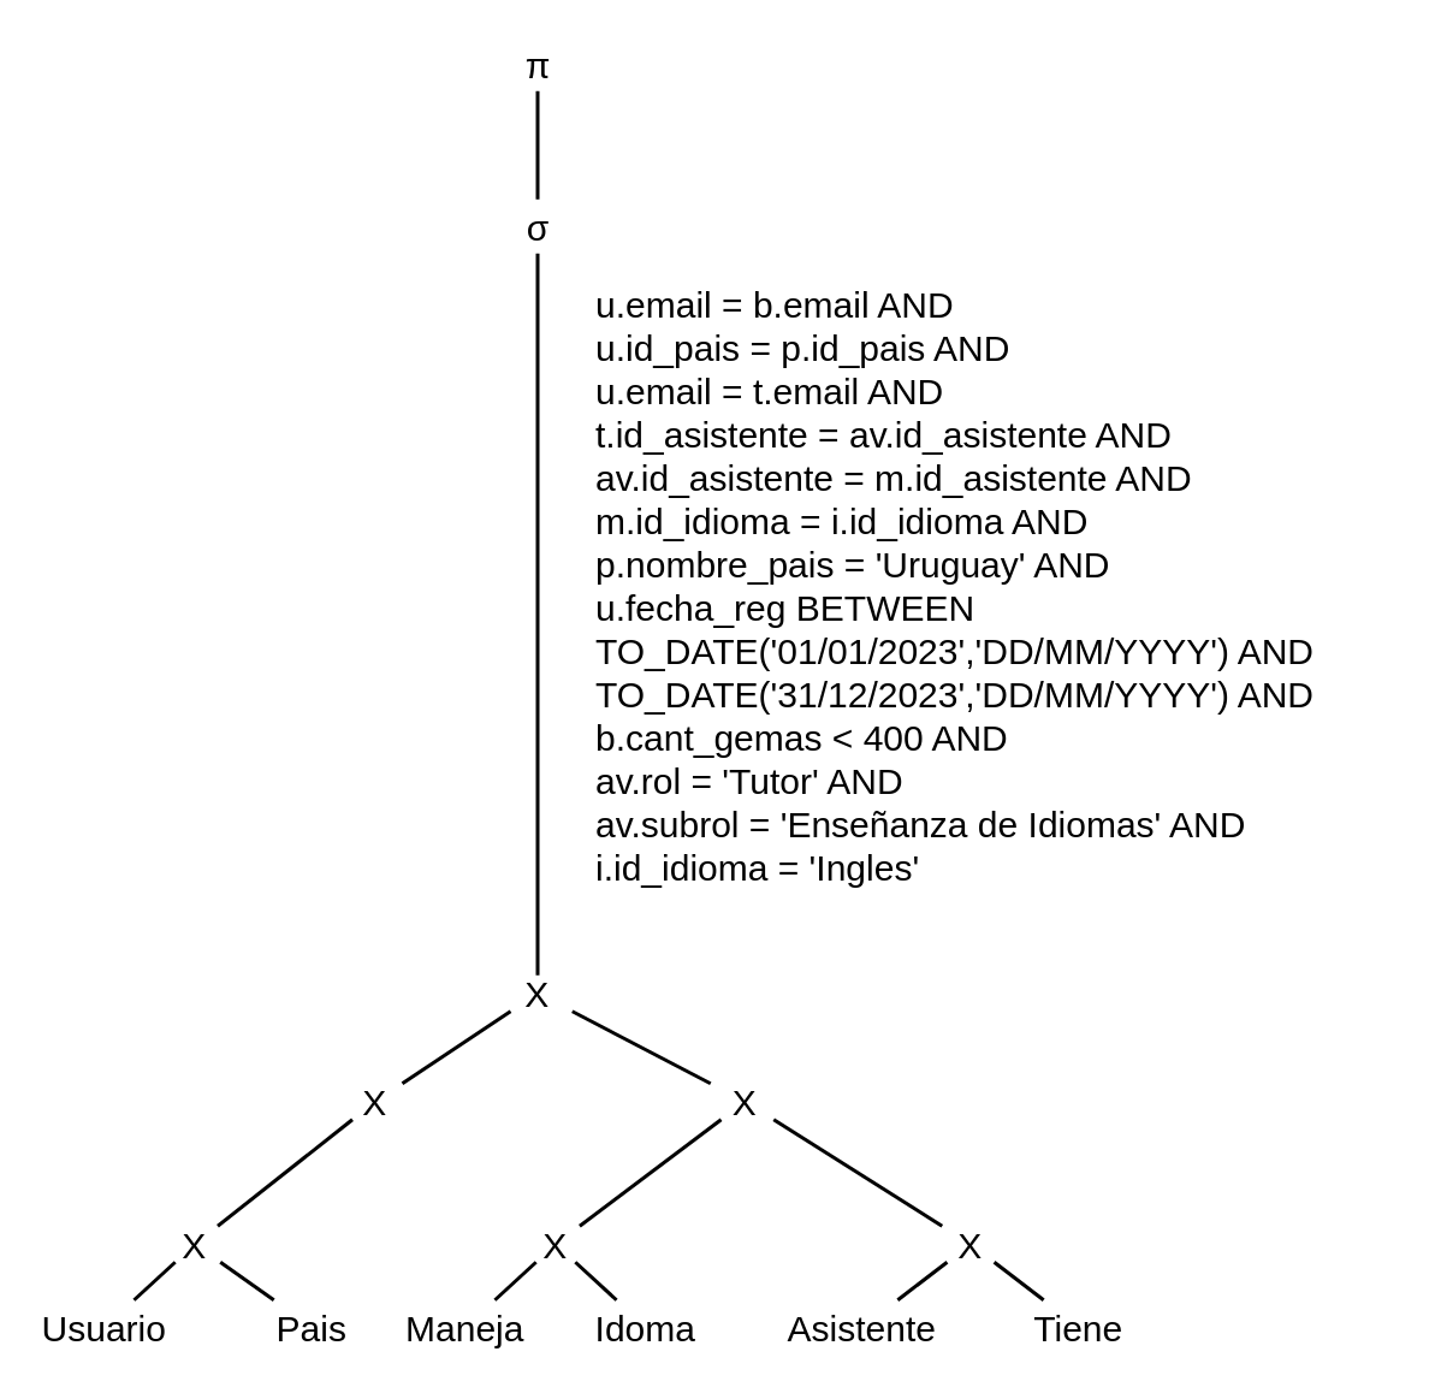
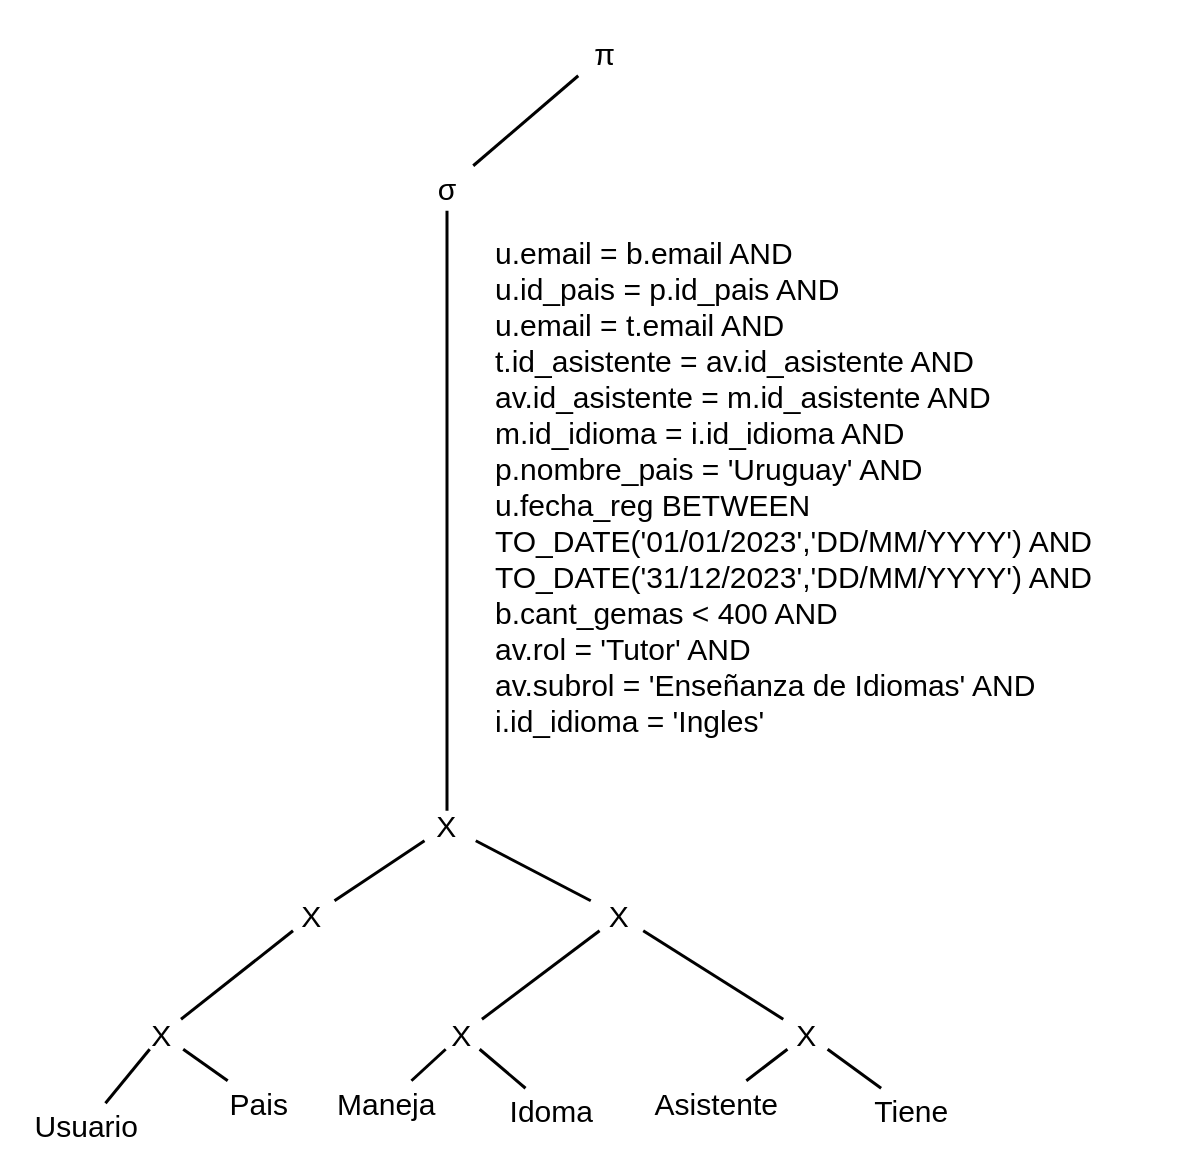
  <mxCell id="0" />
  <mxCell id="1" parent="0" />
  <mxCell id="2" style="edgeStyle=none;shape=connector;rounded=1;html=1;labelBackgroundColor=default;strokeWidth=2;fontFamily=Helvetica;fontSize=20;fontColor=default;endArrow=none;endFill=0;" parent="1" source="3" target="15" edge="1"><mxGeometry relative="1" as="geometry" /></mxCell>
- <mxCell id="3" value="Idoma" style="text;html=1;align=center;verticalAlign=middle;whiteSpace=wrap;rounded=0;fontSize=20;" parent="1" vertex="1"><mxGeometry x="320" y="720" width="75" height="30" as="geometry" /></mxCell>
+ <mxCell id="3" value="Idoma" style="text;html=1;align=center;verticalAlign=middle;whiteSpace=wrap;rounded=0;fontSize=20;" parent="1" vertex="1"><mxGeometry x="330" y="725" width="75" height="30" as="geometry" /></mxCell>
  <mxCell id="4" style="edgeStyle=none;html=1;endArrow=none;endFill=0;strokeWidth=2;fontSize=20;" parent="1" source="5" target="15" edge="1"><mxGeometry relative="1" as="geometry" /></mxCell>
  <mxCell id="5" value="Maneja" style="text;html=1;align=center;verticalAlign=middle;whiteSpace=wrap;rounded=0;fontSize=20;" parent="1" vertex="1"><mxGeometry x="220" y="720" width="75" height="30" as="geometry" /></mxCell>
  <mxCell id="6" style="edgeStyle=none;shape=connector;rounded=1;html=1;labelBackgroundColor=default;strokeWidth=2;fontFamily=Helvetica;fontSize=20;fontColor=default;endArrow=none;endFill=0;" parent="1" source="7" target="19" edge="1"><mxGeometry relative="1" as="geometry" /></mxCell>
  <mxCell id="7" value="Asistente" style="text;html=1;align=center;verticalAlign=middle;whiteSpace=wrap;rounded=0;fontSize=20;" parent="1" vertex="1"><mxGeometry x="440" y="720" width="75" height="30" as="geometry" /></mxCell>
  <mxCell id="8" style="edgeStyle=none;shape=connector;rounded=1;html=1;labelBackgroundColor=default;strokeWidth=2;fontFamily=Helvetica;fontSize=20;fontColor=default;endArrow=none;endFill=0;" parent="1" source="9" target="19" edge="1"><mxGeometry relative="1" as="geometry" /></mxCell>
- <mxCell id="9" value="Tiene" style="text;html=1;align=center;verticalAlign=middle;whiteSpace=wrap;rounded=0;fontSize=20;" parent="1" vertex="1"><mxGeometry x="560" y="720" width="75" height="30" as="geometry" /></mxCell>
+ <mxCell id="9" value="Tiene" style="text;html=1;align=center;verticalAlign=middle;whiteSpace=wrap;rounded=0;fontSize=20;" parent="1" vertex="1"><mxGeometry x="570" y="725" width="75" height="30" as="geometry" /></mxCell>
  <mxCell id="10" style="edgeStyle=none;shape=connector;rounded=1;html=1;labelBackgroundColor=default;strokeWidth=2;fontFamily=Helvetica;fontSize=20;fontColor=default;endArrow=none;endFill=0;" parent="1" source="11" target="17" edge="1"><mxGeometry relative="1" as="geometry" /></mxCell>
- <mxCell id="11" value="Usuario" style="text;html=1;align=center;verticalAlign=middle;whiteSpace=wrap;rounded=0;fontSize=20;" parent="1" vertex="1"><mxGeometry x="20" y="720" width="75" height="30" as="geometry" /></mxCell>
+ <mxCell id="11" value="Usuario" style="text;html=1;align=center;verticalAlign=middle;whiteSpace=wrap;rounded=0;fontSize=20;" parent="1" vertex="1"><mxGeometry x="20" y="735" width="75" height="30" as="geometry" /></mxCell>
  <mxCell id="12" style="edgeStyle=none;shape=connector;rounded=1;html=1;labelBackgroundColor=default;strokeWidth=2;fontFamily=Helvetica;fontSize=20;fontColor=default;endArrow=none;endFill=0;" parent="1" source="13" target="17" edge="1"><mxGeometry relative="1" as="geometry"><mxPoint x="100" y="680" as="targetPoint" /></mxGeometry></mxCell>
  <mxCell id="13" value="Pais" style="text;html=1;align=center;verticalAlign=middle;whiteSpace=wrap;rounded=0;fontSize=20;" parent="1" vertex="1"><mxGeometry x="135" y="720" width="75" height="30" as="geometry" /></mxCell>
  <mxCell id="14" style="edgeStyle=none;shape=connector;rounded=1;html=1;labelBackgroundColor=default;strokeWidth=2;fontFamily=Helvetica;fontSize=20;fontColor=default;endArrow=none;endFill=0;" parent="1" source="15" target="23" edge="1"><mxGeometry relative="1" as="geometry" /></mxCell>
  <mxCell id="15" value="X" style="text;html=1;align=center;verticalAlign=middle;whiteSpace=wrap;rounded=0;fontSize=20;" parent="1" vertex="1"><mxGeometry x="270" y="679" width="75" height="20" as="geometry" /></mxCell>
  <mxCell id="16" style="edgeStyle=none;shape=connector;rounded=1;html=1;labelBackgroundColor=default;strokeWidth=2;fontFamily=Helvetica;fontSize=20;fontColor=default;endArrow=none;endFill=0;" parent="1" source="17" target="21" edge="1"><mxGeometry relative="1" as="geometry" /></mxCell>
  <mxCell id="17" value="X" style="text;html=1;align=center;verticalAlign=middle;whiteSpace=wrap;rounded=0;fontSize=20;" parent="1" vertex="1"><mxGeometry x="70" y="679" width="75" height="20" as="geometry" /></mxCell>
  <mxCell id="18" style="edgeStyle=none;shape=connector;rounded=1;html=1;labelBackgroundColor=default;strokeWidth=2;fontFamily=Helvetica;fontSize=20;fontColor=default;endArrow=none;endFill=0;" parent="1" source="19" target="23" edge="1"><mxGeometry relative="1" as="geometry" /></mxCell>
  <mxCell id="19" value="X" style="text;html=1;align=center;verticalAlign=middle;whiteSpace=wrap;rounded=0;fontSize=20;" parent="1" vertex="1"><mxGeometry x="500" y="679" width="75" height="20" as="geometry" /></mxCell>
  <mxCell id="20" style="edgeStyle=none;shape=connector;rounded=1;html=1;labelBackgroundColor=default;strokeWidth=2;fontFamily=Helvetica;fontSize=20;fontColor=default;endArrow=none;endFill=0;" parent="1" source="21" target="25" edge="1"><mxGeometry relative="1" as="geometry" /></mxCell>
  <mxCell id="21" value="X" style="text;html=1;align=center;verticalAlign=middle;whiteSpace=wrap;rounded=0;fontSize=20;" parent="1" vertex="1"><mxGeometry x="170" y="600" width="75" height="20" as="geometry" /></mxCell>
  <mxCell id="22" style="edgeStyle=none;shape=connector;rounded=1;html=1;labelBackgroundColor=default;strokeWidth=2;fontFamily=Helvetica;fontSize=20;fontColor=default;endArrow=none;endFill=0;" parent="1" source="23" target="25" edge="1"><mxGeometry relative="1" as="geometry" /></mxCell>
  <mxCell id="23" value="X" style="text;html=1;align=center;verticalAlign=middle;whiteSpace=wrap;rounded=0;fontSize=20;" parent="1" vertex="1"><mxGeometry x="375" y="600" width="75" height="20" as="geometry" /></mxCell>
  <mxCell id="24" style="edgeStyle=none;shape=connector;rounded=1;html=1;labelBackgroundColor=default;strokeWidth=2;fontFamily=Helvetica;fontSize=20;fontColor=default;endArrow=none;endFill=0;" parent="1" source="25" target="27" edge="1"><mxGeometry relative="1" as="geometry" /></mxCell>
  <mxCell id="25" value="X" style="text;html=1;align=center;verticalAlign=middle;whiteSpace=wrap;rounded=0;fontSize=20;" parent="1" vertex="1"><mxGeometry x="260" y="540" width="75" height="20" as="geometry" /></mxCell>
  <mxCell id="26" style="edgeStyle=none;shape=connector;rounded=1;html=1;labelBackgroundColor=default;strokeWidth=2;fontFamily=Helvetica;fontSize=20;fontColor=#FFFFFF;endArrow=none;endFill=0;" parent="1" source="27" target="29" edge="1"><mxGeometry relative="1" as="geometry" /></mxCell>
  <mxCell id="27" value="σ " style="text;html=1;align=center;verticalAlign=middle;whiteSpace=wrap;rounded=0;fontFamily=Helvetica;fontSize=20;" parent="1" vertex="1"><mxGeometry x="267.5" y="110" width="60" height="30" as="geometry" /></mxCell>
  <mxCell id="28" value="&lt;font style=&quot;font-size: 20px;&quot;&gt;u.email = b.email AND&lt;br&gt;u.id_pais = p.id_pais AND&lt;br&gt;u.email = t.email AND&lt;br&gt;t.id_asistente = av.id_asistente AND&lt;br&gt;av.id_asistente = m.id_asistente AND&lt;br&gt;m.id_idioma = i.id_idioma AND&lt;br&gt;p.nombre_pais = 'Uruguay' AND&lt;br&gt;u.fecha_reg BETWEEN TO_DATE('01/01/2023','DD/MM/YYYY') AND TO_DATE('31/12/2023','DD/MM/YYYY') AND&lt;br&gt;b.cant_gemas &amp;lt; 400 AND&lt;br&gt;av.rol = 'Tutor' AND&lt;br&gt;av.subrol = 'Enseñanza de Idiomas' AND&lt;br&gt;i.id_idioma = 'Ingles'&lt;br&gt;&lt;/font&gt;" style="text;html=1;align=left;verticalAlign=top;whiteSpace=wrap;rounded=0;fontFamily=Helvetica;fontSize=20;" parent="1" vertex="1"><mxGeometry x="328" y="150" width="452" height="400" as="geometry" /></mxCell>
- <mxCell id="29" value="π " style="text;html=1;align=center;verticalAlign=middle;whiteSpace=wrap;rounded=0;labelBackgroundColor=none;fontFamily=Helvetica;fontSize=20;" parent="1" vertex="1"><mxGeometry x="267.5" y="20" width="60" height="30" as="geometry" /></mxCell>
+ <mxCell id="29" value="π " style="text;html=1;align=center;verticalAlign=middle;whiteSpace=wrap;rounded=0;labelBackgroundColor=none;fontFamily=Helvetica;fontSize=20;" parent="1" vertex="1"><mxGeometry x="372.5" y="20" width="60" height="30" as="geometry" /></mxCell>
